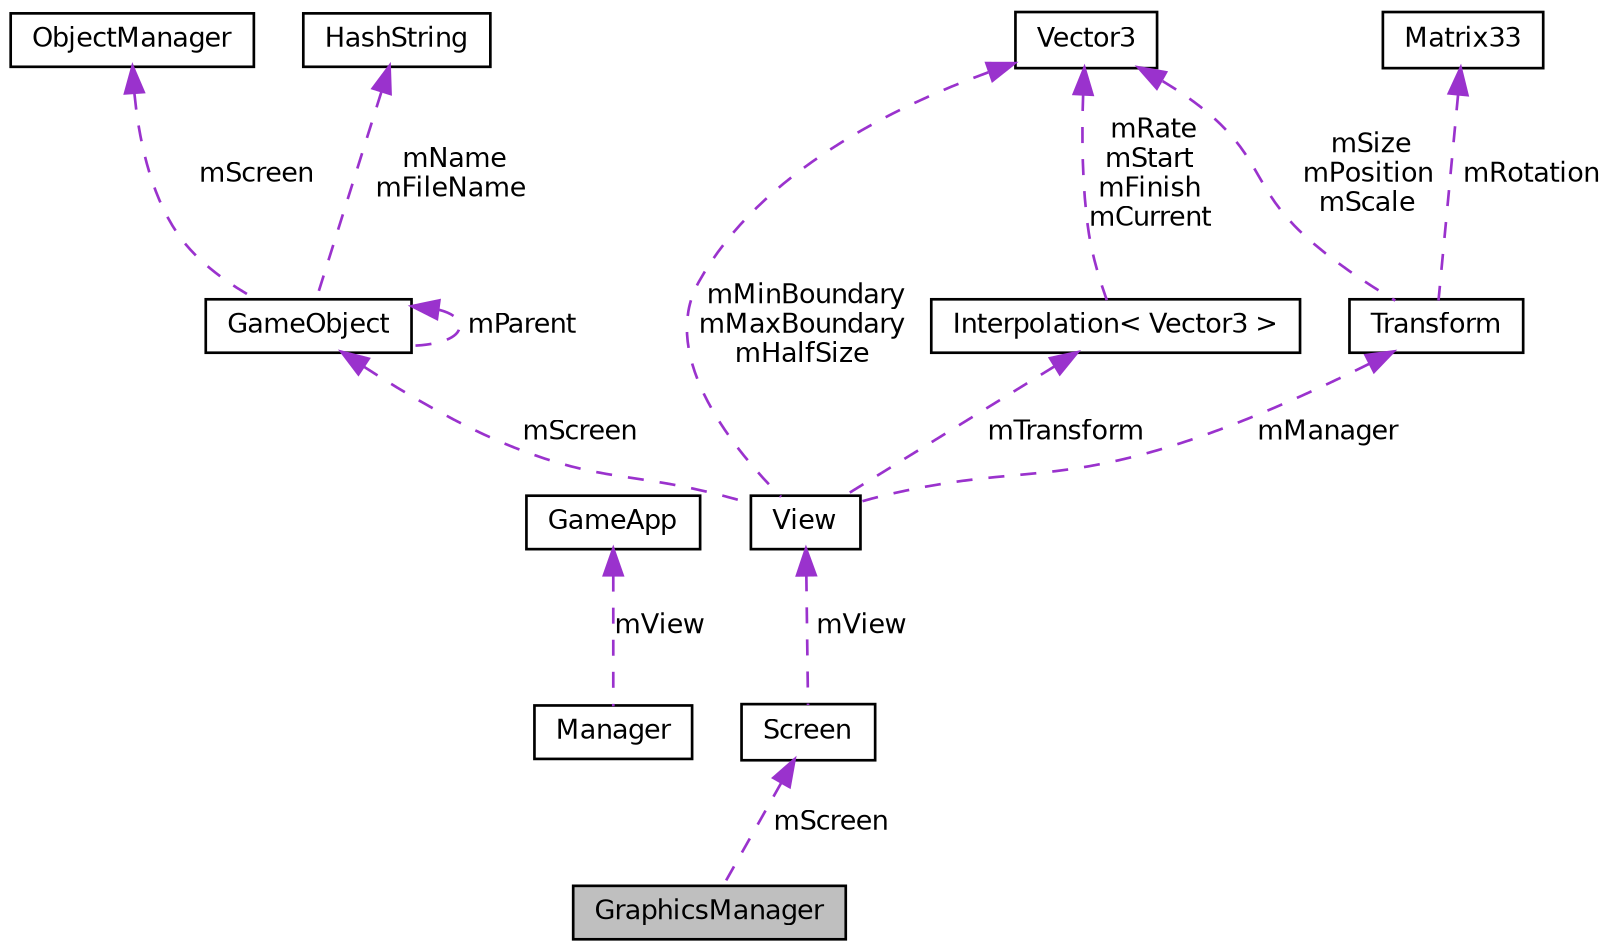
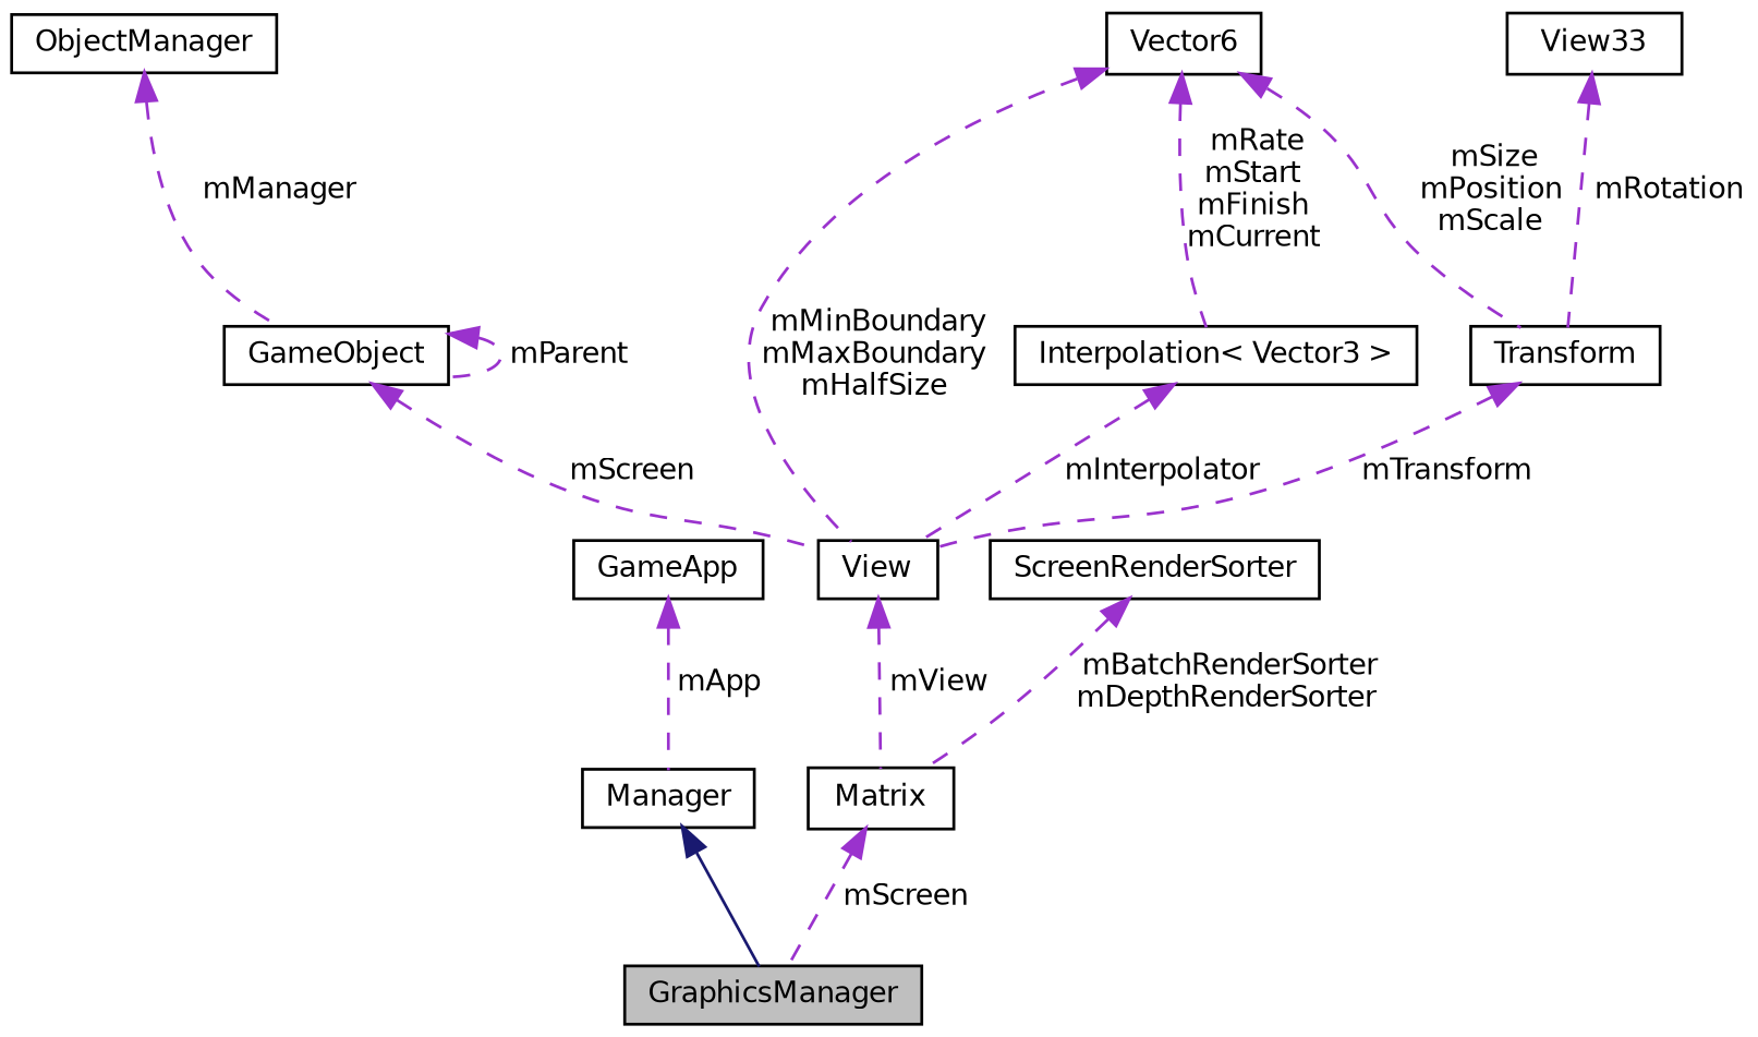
  digraph {
    node [color=black fillcolor=white fontname=Helvetica fontsize=10 shape=record style=filled]
    edge [color=darkorchid3 dir=back fontname=Helvetica fontsize=10 labelfontname=Helvetica labelfontsize=10 style=dashed]
    n1 [fillcolor=grey75 fontcolor=black height=0.2 label=GraphicsManager width=0.4]
    n2 [height=0.2 label=Manager width=0.4]
    n3 [height=0.2 label=ObjectManager width=0.4]
    n4 [height=0.2 label=GameObject width=0.4]
    n5 [height=0.2 label=GameApp width=0.4]
-   n6 [height=0.2 label=Screen width=0.4]
+   n6 [height=0.2 label=Matrix width=0.4]
    n7 [height=0.2 label=View width=0.4]
-   n8 [height=0.2 label=HashString width=0.4]
    n9 [height=0.2 label="Interpolation\< Vector3 \>" width=0.4]
-   n10 [height=0.2 label=Vector3 width=0.4]
+   n10 [height=0.2 label=Vector6 width=0.4]
    n11 [height=0.2 label=Transform width=0.4]
-   n12 [height=0.2 label=Matrix33 width=0.4]
-   n3 -> n4 [label=" mScreen"]
+   n12 [height=0.2 label=View33 width=0.4]
+   n13 [height=0.2 label=ScreenRenderSorter width=0.4]
+   n2 -> n1 [color=midnightblue style=solid]
+   n3 -> n4 [label=" mManager"]
    n4 -> n4 [label=" mParent"]
    n4 -> n7 [label=" mScreen"]
-   n5 -> n2 [label=" mView"]
+   n5 -> n2 [label=" mApp"]
    n6 -> n1 [label=" mScreen"]
    n7 -> n6 [label=" mView"]
-   n8 -> n4 [label=" mName\nmFileName"]
-   n9 -> n7 [label=" mTransform"]
+   n9 -> n7 [label=" mInterpolator"]
    n10 -> n7 [label=" mMinBoundary\nmMaxBoundary\nmHalfSize"]
    n10 -> n9 [label=" mRate\nmStart\nmFinish\nmCurrent"]
    n10 -> n11 [label=" mSize\nmPosition\nmScale"]
-   n11 -> n7 [label=" mManager"]
+   n11 -> n7 [label=" mTransform"]
    n12 -> n11 [label=" mRotation"]
+   n13 -> n6 [label=" mBatchRenderSorter\nmDepthRenderSorter"]
  }
